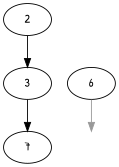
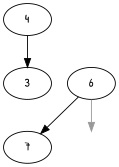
  digraph {
    fontname="Patrick Hand"
    node [fontname="Patrick Hand"]
    edge [fontname="Patrick Hand"]
-   n1 [label=2]
+   n1 [label=4]
    n2 [label=3]
    n3 [label=6]
    n4 [label=7]
    n5 [color="#FFFFFF" label=" "]
    n1 -> n2
-   n2 -> n4
+   n3 -> n4
    n3 -> n5 [color="#999999"]
  }
